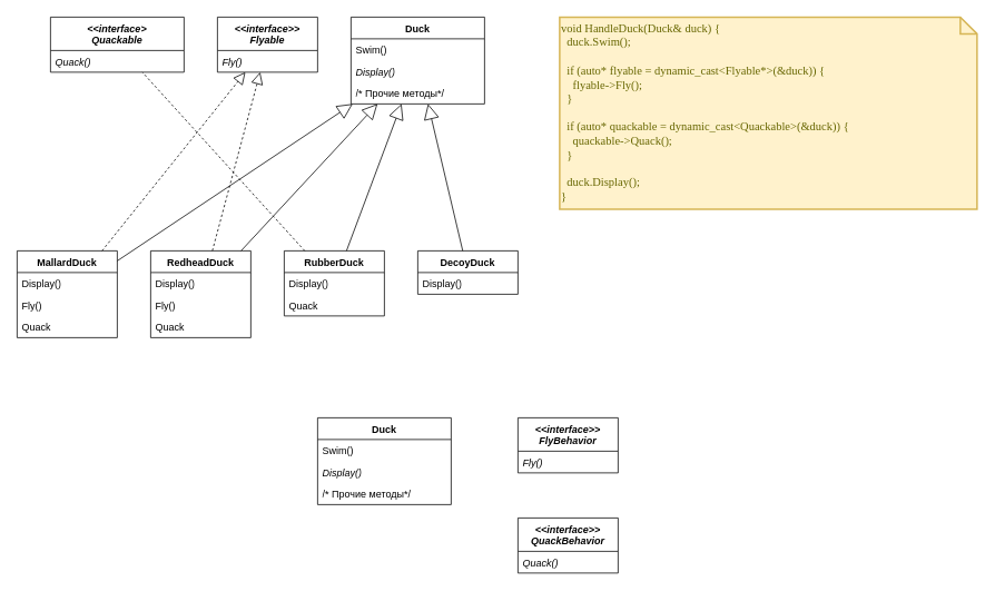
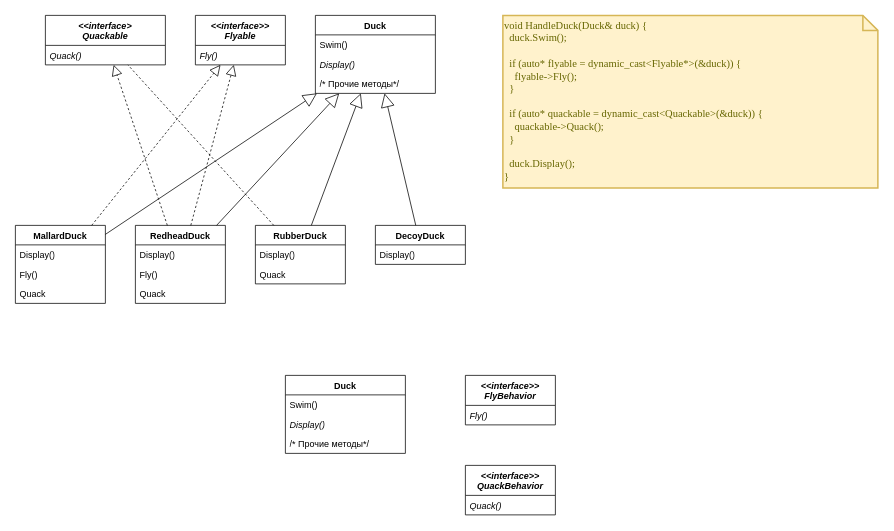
  <mxCell id="0" />
  <mxCell id="1" parent="0" />
  <mxCell id="2" value="&lt;div&gt;&lt;i&gt;&amp;lt;&amp;lt;interface&amp;gt;&lt;/i&gt;&lt;/div&gt;&lt;i&gt;Quackable&lt;/i&gt;" style="swimlane;fontStyle=1;align=center;verticalAlign=top;childLayout=stackLayout;horizontal=1;startSize=40;horizontalStack=0;resizeParent=1;resizeParentMax=0;resizeLast=0;collapsible=1;marginBottom=0;whiteSpace=wrap;html=1;" parent="1" vertex="1"><mxGeometry x="60" y="20" width="160" height="66" as="geometry" /></mxCell>
  <mxCell id="3" value="&lt;i&gt;Quack()&lt;/i&gt;" style="text;strokeColor=none;fillColor=none;align=left;verticalAlign=top;spacingLeft=4;spacingRight=4;overflow=hidden;rotatable=0;points=[[0,0.5],[1,0.5]];portConstraint=eastwest;whiteSpace=wrap;html=1;" parent="2" vertex="1"><mxGeometry y="40" width="160" height="26" as="geometry" /></mxCell>
  <mxCell id="4" value="&lt;div&gt;&lt;i&gt;&amp;lt;&amp;lt;interface&amp;gt;&amp;gt;&lt;/i&gt;&lt;/div&gt;&lt;i&gt;Flyable&lt;/i&gt;" style="swimlane;fontStyle=1;align=center;verticalAlign=top;childLayout=stackLayout;horizontal=1;startSize=40;horizontalStack=0;resizeParent=1;resizeParentMax=0;resizeLast=0;collapsible=1;marginBottom=0;whiteSpace=wrap;html=1;" parent="1" vertex="1"><mxGeometry x="260" y="20" width="120" height="66" as="geometry" /></mxCell>
  <mxCell id="5" value="&lt;i&gt;Fly()&lt;/i&gt;" style="text;strokeColor=none;fillColor=none;align=left;verticalAlign=top;spacingLeft=4;spacingRight=4;overflow=hidden;rotatable=0;points=[[0,0.5],[1,0.5]];portConstraint=eastwest;whiteSpace=wrap;html=1;" parent="4" vertex="1"><mxGeometry y="40" width="120" height="26" as="geometry" /></mxCell>
  <mxCell id="6" value="&lt;span&gt;Duck&lt;/span&gt;" style="swimlane;fontStyle=1;align=center;verticalAlign=top;childLayout=stackLayout;horizontal=1;startSize=26;horizontalStack=0;resizeParent=1;resizeParentMax=0;resizeLast=0;collapsible=1;marginBottom=0;whiteSpace=wrap;html=1;" parent="1" vertex="1"><mxGeometry x="420" y="20" width="160" height="104" as="geometry" /></mxCell>
  <mxCell id="7" value="Swim()" style="text;strokeColor=none;fillColor=none;align=left;verticalAlign=top;spacingLeft=4;spacingRight=4;overflow=hidden;rotatable=0;points=[[0,0.5],[1,0.5]];portConstraint=eastwest;whiteSpace=wrap;html=1;" parent="6" vertex="1"><mxGeometry y="26" width="160" height="26" as="geometry" /></mxCell>
  <mxCell id="8" value="&lt;i&gt;Display()&lt;/i&gt;" style="text;strokeColor=none;fillColor=none;align=left;verticalAlign=top;spacingLeft=4;spacingRight=4;overflow=hidden;rotatable=0;points=[[0,0.5],[1,0.5]];portConstraint=eastwest;whiteSpace=wrap;html=1;" parent="6" vertex="1"><mxGeometry y="52" width="160" height="26" as="geometry" /></mxCell>
  <mxCell id="9" value="/* Прочие методы*/" style="text;strokeColor=none;fillColor=none;align=left;verticalAlign=top;spacingLeft=4;spacingRight=4;overflow=hidden;rotatable=0;points=[[0,0.5],[1,0.5]];portConstraint=eastwest;whiteSpace=wrap;html=1;" parent="6" vertex="1"><mxGeometry y="78" width="160" height="26" as="geometry" /></mxCell>
  <mxCell id="10" value="MallardDuck" style="swimlane;fontStyle=1;align=center;verticalAlign=top;childLayout=stackLayout;horizontal=1;startSize=26;horizontalStack=0;resizeParent=1;resizeParentMax=0;resizeLast=0;collapsible=1;marginBottom=0;whiteSpace=wrap;html=1;" parent="1" vertex="1"><mxGeometry x="20" y="300" width="120" height="104" as="geometry" /></mxCell>
  <mxCell id="11" value="Display()" style="text;strokeColor=none;fillColor=none;align=left;verticalAlign=top;spacingLeft=4;spacingRight=4;overflow=hidden;rotatable=0;points=[[0,0.5],[1,0.5]];portConstraint=eastwest;whiteSpace=wrap;html=1;" parent="10" vertex="1"><mxGeometry y="26" width="120" height="26" as="geometry" /></mxCell>
  <mxCell id="12" value="Fly()" style="text;strokeColor=none;fillColor=none;align=left;verticalAlign=top;spacingLeft=4;spacingRight=4;overflow=hidden;rotatable=0;points=[[0,0.5],[1,0.5]];portConstraint=eastwest;whiteSpace=wrap;html=1;" parent="10" vertex="1"><mxGeometry y="52" width="120" height="26" as="geometry" /></mxCell>
  <mxCell id="13" value="Quack" style="text;strokeColor=none;fillColor=none;align=left;verticalAlign=top;spacingLeft=4;spacingRight=4;overflow=hidden;rotatable=0;points=[[0,0.5],[1,0.5]];portConstraint=eastwest;whiteSpace=wrap;html=1;" parent="10" vertex="1"><mxGeometry y="78" width="120" height="26" as="geometry" /></mxCell>
  <mxCell id="14" value="RedheadDuck" style="swimlane;fontStyle=1;align=center;verticalAlign=top;childLayout=stackLayout;horizontal=1;startSize=26;horizontalStack=0;resizeParent=1;resizeParentMax=0;resizeLast=0;collapsible=1;marginBottom=0;whiteSpace=wrap;html=1;" parent="1" vertex="1"><mxGeometry x="180" y="300" width="120" height="104" as="geometry" /></mxCell>
  <mxCell id="15" value="Display()" style="text;strokeColor=none;fillColor=none;align=left;verticalAlign=top;spacingLeft=4;spacingRight=4;overflow=hidden;rotatable=0;points=[[0,0.5],[1,0.5]];portConstraint=eastwest;whiteSpace=wrap;html=1;" parent="14" vertex="1"><mxGeometry y="26" width="120" height="26" as="geometry" /></mxCell>
  <mxCell id="16" value="Fly()" style="text;strokeColor=none;fillColor=none;align=left;verticalAlign=top;spacingLeft=4;spacingRight=4;overflow=hidden;rotatable=0;points=[[0,0.5],[1,0.5]];portConstraint=eastwest;whiteSpace=wrap;html=1;" parent="14" vertex="1"><mxGeometry y="52" width="120" height="26" as="geometry" /></mxCell>
  <mxCell id="17" value="Quack" style="text;strokeColor=none;fillColor=none;align=left;verticalAlign=top;spacingLeft=4;spacingRight=4;overflow=hidden;rotatable=0;points=[[0,0.5],[1,0.5]];portConstraint=eastwest;whiteSpace=wrap;html=1;" parent="14" vertex="1"><mxGeometry y="78" width="120" height="26" as="geometry" /></mxCell>
  <mxCell id="18" value="RubberDuck" style="swimlane;fontStyle=1;align=center;verticalAlign=top;childLayout=stackLayout;horizontal=1;startSize=26;horizontalStack=0;resizeParent=1;resizeParentMax=0;resizeLast=0;collapsible=1;marginBottom=0;whiteSpace=wrap;html=1;" parent="1" vertex="1"><mxGeometry x="340" y="300" width="120" height="78" as="geometry" /></mxCell>
  <mxCell id="19" value="Display()" style="text;strokeColor=none;fillColor=none;align=left;verticalAlign=top;spacingLeft=4;spacingRight=4;overflow=hidden;rotatable=0;points=[[0,0.5],[1,0.5]];portConstraint=eastwest;whiteSpace=wrap;html=1;" parent="18" vertex="1"><mxGeometry y="26" width="120" height="26" as="geometry" /></mxCell>
  <mxCell id="20" value="Quack" style="text;strokeColor=none;fillColor=none;align=left;verticalAlign=top;spacingLeft=4;spacingRight=4;overflow=hidden;rotatable=0;points=[[0,0.5],[1,0.5]];portConstraint=eastwest;whiteSpace=wrap;html=1;" parent="18" vertex="1"><mxGeometry y="52" width="120" height="26" as="geometry" /></mxCell>
  <mxCell id="21" value="DecoyDuck" style="swimlane;fontStyle=1;align=center;verticalAlign=top;childLayout=stackLayout;horizontal=1;startSize=26;horizontalStack=0;resizeParent=1;resizeParentMax=0;resizeLast=0;collapsible=1;marginBottom=0;whiteSpace=wrap;html=1;" parent="1" vertex="1"><mxGeometry x="500" y="300" width="120" height="52" as="geometry" /></mxCell>
  <mxCell id="22" value="Display()" style="text;strokeColor=none;fillColor=none;align=left;verticalAlign=top;spacingLeft=4;spacingRight=4;overflow=hidden;rotatable=0;points=[[0,0.5],[1,0.5]];portConstraint=eastwest;whiteSpace=wrap;html=1;" parent="21" vertex="1"><mxGeometry y="26" width="120" height="26" as="geometry" /></mxCell>
  <mxCell id="23" value="" style="endArrow=block;endSize=16;endFill=0;html=1;rounded=0;" parent="1" source="21" target="6" edge="1"><mxGeometry width="160" relative="1" as="geometry"><mxPoint x="470" y="190" as="sourcePoint" /><mxPoint x="630" y="190" as="targetPoint" /></mxGeometry></mxCell>
  <mxCell id="24" value="" style="endArrow=block;endSize=16;endFill=0;html=1;rounded=0;" parent="1" source="18" target="6" edge="1"><mxGeometry width="160" relative="1" as="geometry"><mxPoint x="470" y="190" as="sourcePoint" /><mxPoint x="630" y="190" as="targetPoint" /></mxGeometry></mxCell>
  <mxCell id="25" value="" style="endArrow=block;endSize=16;endFill=0;html=1;rounded=0;" parent="1" source="14" target="6" edge="1"><mxGeometry width="160" relative="1" as="geometry"><mxPoint x="470" y="190" as="sourcePoint" /><mxPoint x="630" y="190" as="targetPoint" /></mxGeometry></mxCell>
  <mxCell id="26" value="" style="endArrow=block;endSize=16;endFill=0;html=1;rounded=0;" parent="1" source="10" target="6" edge="1"><mxGeometry width="160" relative="1" as="geometry"><mxPoint x="470" y="190" as="sourcePoint" /><mxPoint x="630" y="190" as="targetPoint" /></mxGeometry></mxCell>
+ <mxCell id="27" value="" style="endArrow=block;dashed=1;endFill=0;endSize=12;html=1;rounded=0;" parent="1" source="14" target="2" edge="1"><mxGeometry width="160" relative="1" as="geometry"><mxPoint x="70" y="160" as="sourcePoint" /><mxPoint x="230" y="160" as="targetPoint" /></mxGeometry></mxCell>
  <mxCell id="28" value="" style="endArrow=none;dashed=1;endFill=0;endSize=12;html=1;rounded=0;" parent="1" source="18" target="2" edge="1"><mxGeometry width="160" relative="1" as="geometry"><mxPoint x="70" y="160" as="sourcePoint" /><mxPoint x="230" y="160" as="targetPoint" /></mxGeometry></mxCell>
  <mxCell id="29" value="" style="endArrow=block;dashed=1;endFill=0;endSize=12;html=1;rounded=0;" parent="1" source="14" target="4" edge="1"><mxGeometry width="160" relative="1" as="geometry"><mxPoint x="70" y="160" as="sourcePoint" /><mxPoint x="230" y="160" as="targetPoint" /></mxGeometry></mxCell>
  <mxCell id="30" value="" style="endArrow=block;dashed=1;endFill=0;endSize=12;html=1;rounded=0;" parent="1" source="10" target="4" edge="1"><mxGeometry width="160" relative="1" as="geometry"><mxPoint x="70" y="160" as="sourcePoint" /><mxPoint x="230" y="160" as="targetPoint" /></mxGeometry></mxCell>
  <mxCell id="31" value="&lt;div&gt;&lt;font&gt;void HandleDuck(Duck&amp;amp; duck) {&lt;/font&gt;&lt;/div&gt;&lt;div&gt;&lt;font&gt;&amp;nbsp;&lt;/font&gt;&lt;font&gt; duck.Swim();&lt;/font&gt;&lt;/div&gt;&lt;div&gt;&lt;font&gt;&lt;br&gt;&lt;/font&gt;&lt;/div&gt;&lt;font&gt;&amp;nbsp; if (auto* flyable = dynamic_cast&amp;lt;Flyable*&amp;gt;(&amp;amp;duck)) {&lt;/font&gt;&lt;div&gt;&lt;font&gt;&amp;nbsp; &amp;nbsp; flyable-&amp;gt;Fly();&lt;br&gt;&lt;/font&gt;&lt;div&gt;&lt;font&gt;&amp;nbsp; }&lt;/font&gt;&lt;/div&gt;&lt;/div&gt;&lt;div&gt;&lt;font&gt;&lt;br&gt;&lt;/font&gt;&lt;/div&gt;&lt;div&gt;&lt;font&gt;&amp;nbsp; if (auto* quackable = dynamic_cast&amp;lt;Quackable&amp;gt;(&amp;amp;duck)) {&lt;/font&gt;&lt;/div&gt;&lt;div&gt;&lt;font&gt;&amp;nbsp; &amp;nbsp; quackable-&amp;gt;Quack();&lt;/font&gt;&lt;/div&gt;&lt;div&gt;&lt;font&gt;&amp;nbsp; }&lt;/font&gt;&lt;/div&gt;&lt;div&gt;&lt;font&gt;&lt;br&gt;&lt;/font&gt;&lt;/div&gt;&lt;div&gt;&lt;font&gt;&amp;nbsp; duck.Display();&lt;/font&gt;&lt;/div&gt;&lt;div&gt;&lt;font&gt;}&lt;/font&gt;&lt;/div&gt;" style="shape=note;strokeWidth=2;fontSize=14;size=20;whiteSpace=wrap;html=1;fillColor=#fff2cc;strokeColor=#d6b656;fontColor=#666600;align=left;fontFamily=Lucida Console;" parent="1" vertex="1"><mxGeometry x="670" y="20" width="500" height="230" as="geometry" /></mxCell>
  <mxCell id="32" value="&lt;span&gt;Duck&lt;/span&gt;" style="swimlane;fontStyle=1;align=center;verticalAlign=top;childLayout=stackLayout;horizontal=1;startSize=26;horizontalStack=0;resizeParent=1;resizeParentMax=0;resizeLast=0;collapsible=1;marginBottom=0;whiteSpace=wrap;html=1;" vertex="1" parent="1"><mxGeometry x="380" y="500" width="160" height="104" as="geometry" /></mxCell>
  <mxCell id="33" value="Swim()" style="text;strokeColor=none;fillColor=none;align=left;verticalAlign=top;spacingLeft=4;spacingRight=4;overflow=hidden;rotatable=0;points=[[0,0.5],[1,0.5]];portConstraint=eastwest;whiteSpace=wrap;html=1;" vertex="1" parent="32"><mxGeometry y="26" width="160" height="26" as="geometry" /></mxCell>
  <mxCell id="34" value="&lt;i&gt;Display()&lt;/i&gt;" style="text;strokeColor=none;fillColor=none;align=left;verticalAlign=top;spacingLeft=4;spacingRight=4;overflow=hidden;rotatable=0;points=[[0,0.5],[1,0.5]];portConstraint=eastwest;whiteSpace=wrap;html=1;" vertex="1" parent="32"><mxGeometry y="52" width="160" height="26" as="geometry" /></mxCell>
  <mxCell id="35" value="/* Прочие методы*/" style="text;strokeColor=none;fillColor=none;align=left;verticalAlign=top;spacingLeft=4;spacingRight=4;overflow=hidden;rotatable=0;points=[[0,0.5],[1,0.5]];portConstraint=eastwest;whiteSpace=wrap;html=1;" vertex="1" parent="32"><mxGeometry y="78" width="160" height="26" as="geometry" /></mxCell>
  <mxCell id="36" value="&lt;div&gt;&lt;i&gt;&amp;lt;&amp;lt;interface&amp;gt;&amp;gt;&lt;/i&gt;&lt;/div&gt;&lt;i&gt;FlyBehavior&lt;/i&gt;" style="swimlane;fontStyle=1;align=center;verticalAlign=top;childLayout=stackLayout;horizontal=1;startSize=40;horizontalStack=0;resizeParent=1;resizeParentMax=0;resizeLast=0;collapsible=1;marginBottom=0;whiteSpace=wrap;html=1;" vertex="1" parent="1"><mxGeometry x="620" y="500" width="120" height="66" as="geometry" /></mxCell>
  <mxCell id="37" value="&lt;i&gt;Fly()&lt;/i&gt;" style="text;strokeColor=none;fillColor=none;align=left;verticalAlign=top;spacingLeft=4;spacingRight=4;overflow=hidden;rotatable=0;points=[[0,0.5],[1,0.5]];portConstraint=eastwest;whiteSpace=wrap;html=1;" vertex="1" parent="36"><mxGeometry y="40" width="120" height="26" as="geometry" /></mxCell>
  <mxCell id="38" value="&lt;div&gt;&lt;i&gt;&amp;lt;&amp;lt;interface&amp;gt;&amp;gt;&lt;/i&gt;&lt;/div&gt;&lt;i&gt;QuackBehavior&lt;/i&gt;" style="swimlane;fontStyle=1;align=center;verticalAlign=top;childLayout=stackLayout;horizontal=1;startSize=40;horizontalStack=0;resizeParent=1;resizeParentMax=0;resizeLast=0;collapsible=1;marginBottom=0;whiteSpace=wrap;html=1;" vertex="1" parent="1"><mxGeometry x="620" y="620" width="120" height="66" as="geometry" /></mxCell>
  <mxCell id="39" value="&lt;i&gt;Quack()&lt;/i&gt;" style="text;strokeColor=none;fillColor=none;align=left;verticalAlign=top;spacingLeft=4;spacingRight=4;overflow=hidden;rotatable=0;points=[[0,0.5],[1,0.5]];portConstraint=eastwest;whiteSpace=wrap;html=1;" vertex="1" parent="38"><mxGeometry y="40" width="120" height="26" as="geometry" /></mxCell>
